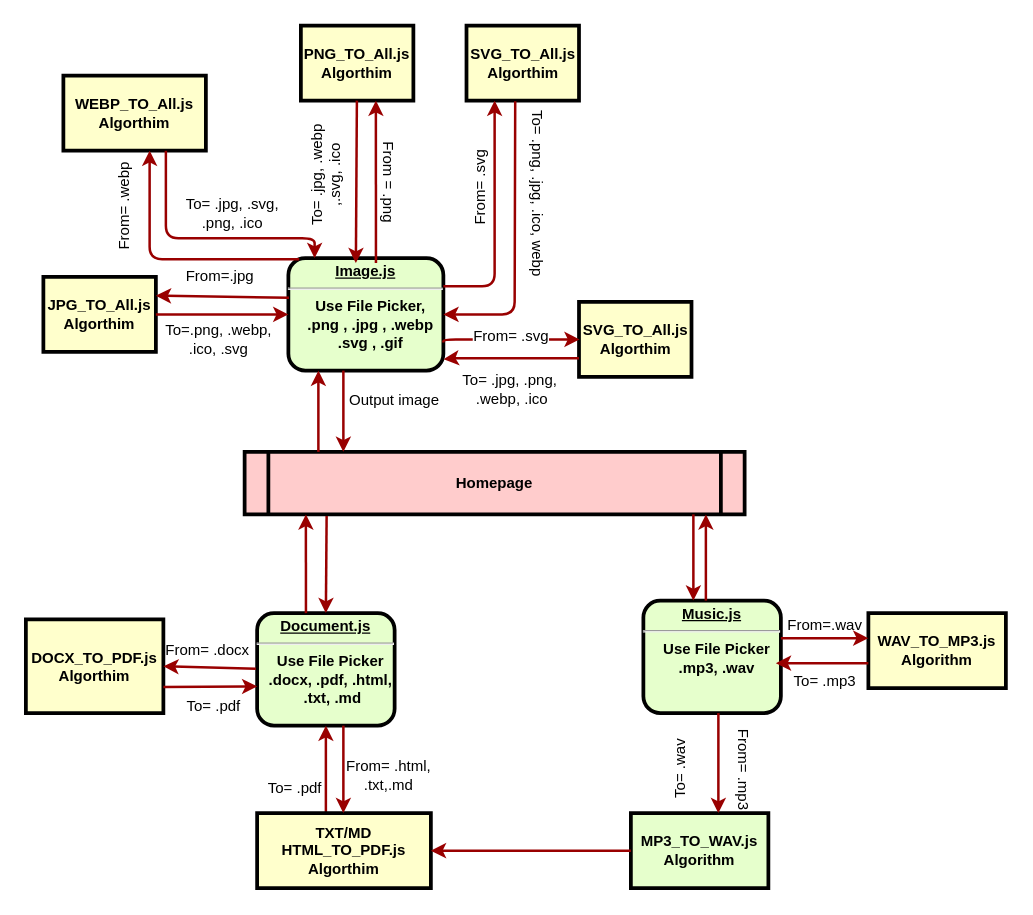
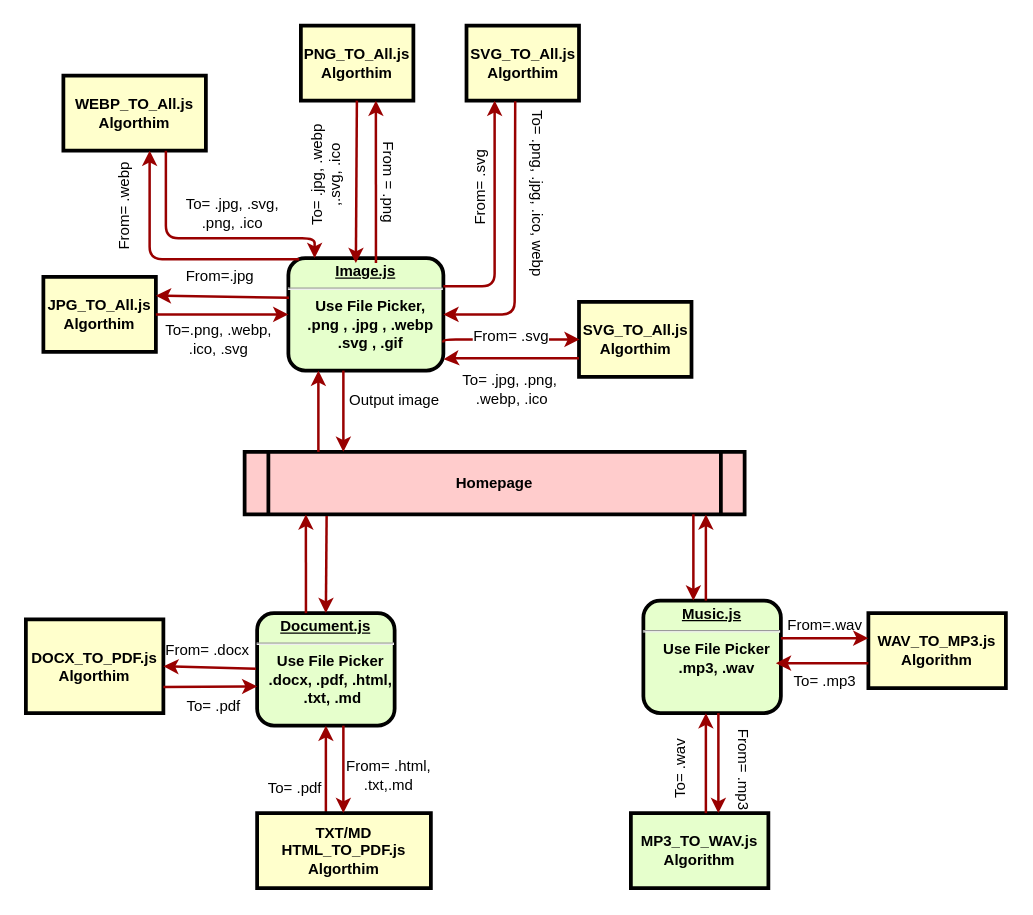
  <mxCell id="0" />
  <mxCell id="1" parent="0" />
  <mxCell id="2" value="&lt;p style=&quot;margin: 0px ; margin-top: 4px ; text-align: center ; text-decoration: underline&quot;&gt;&lt;strong&gt;Image.js&lt;br&gt;&lt;/strong&gt;&lt;/p&gt;&lt;hr&gt;&lt;p style=&quot;margin: 0px ; margin-left: 8px&quot;&gt;Use File Picker,&lt;/p&gt;&lt;p style=&quot;margin: 0px ; margin-left: 8px&quot;&gt;.png , .jpg , .webp&lt;/p&gt;&lt;p style=&quot;margin: 0px ; margin-left: 8px&quot;&gt;.svg , .gif&lt;/p&gt;" style="verticalAlign=middle;align=center;overflow=fill;fontSize=12;fontFamily=Helvetica;html=1;rounded=1;fontStyle=1;strokeWidth=3;fillColor=#E6FFCC" parent="1" vertex="1"><mxGeometry x="230" y="206" width="124" height="90" as="geometry" /></mxCell>
  <mxCell id="3" value="PNG_TO_All.js&#10;Algorthim" style="whiteSpace=wrap;align=center;verticalAlign=middle;fontStyle=1;strokeWidth=3;fillColor=#FFFFCC" parent="1" vertex="1"><mxGeometry x="240" y="20" width="90" height="60" as="geometry" /></mxCell>
  <mxCell id="4" value="JPG_TO_All.js&#10;Algorthim" style="whiteSpace=wrap;align=center;verticalAlign=middle;fontStyle=1;strokeWidth=3;fillColor=#FFFFCC" parent="1" vertex="1"><mxGeometry x="34" y="221" width="90" height="60" as="geometry" /></mxCell>
  <mxCell id="5" value="Homepage" style="shape=process;whiteSpace=wrap;align=center;verticalAlign=middle;size=0.048;fontStyle=1;strokeWidth=3;fillColor=#FFCCCC" parent="1" vertex="1"><mxGeometry x="195" y="361" width="400" height="50" as="geometry" /></mxCell>
  <mxCell id="6" value="&lt;p style=&quot;margin: 0px ; margin-top: 4px ; text-align: center ; text-decoration: underline&quot;&gt;&lt;strong&gt;Document.js&lt;/strong&gt;&lt;/p&gt;&lt;hr&gt;&lt;p style=&quot;margin: 0px ; margin-left: 8px&quot;&gt;Use File Picker&lt;/p&gt;&lt;p style=&quot;margin: 0px ; margin-left: 8px&quot;&gt;.docx, .pdf, .html,&lt;/p&gt;&lt;p style=&quot;margin: 0px ; margin-left: 8px&quot;&gt;&amp;nbsp;.txt, .md&lt;/p&gt;" style="verticalAlign=middle;align=center;overflow=fill;fontSize=12;fontFamily=Helvetica;html=1;rounded=1;fontStyle=1;strokeWidth=3;fillColor=#E6FFCC" parent="1" vertex="1"><mxGeometry x="205" y="490" width="110" height="90" as="geometry" /></mxCell>
  <mxCell id="7" value="&lt;p style=&quot;margin: 0px ; margin-top: 4px ; text-align: center ; text-decoration: underline&quot;&gt;&lt;strong&gt;Music.js&lt;/strong&gt;&lt;/p&gt;&lt;hr&gt;&lt;p style=&quot;margin: 0px ; margin-left: 8px&quot;&gt;Use File Picker&lt;/p&gt;&lt;p style=&quot;margin: 0px ; margin-left: 8px&quot;&gt;.mp3, .wav&lt;/p&gt;" style="verticalAlign=middle;align=center;overflow=fill;fontSize=12;fontFamily=Helvetica;html=1;rounded=1;fontStyle=1;strokeWidth=3;fillColor=#E6FFCC" parent="1" vertex="1"><mxGeometry x="514" y="480" width="110" height="90" as="geometry" /></mxCell>
  <mxCell id="8" value="SVG_TO_All.js&#10;Algorthim" style="whiteSpace=wrap;align=center;verticalAlign=middle;fontStyle=1;strokeWidth=3;fillColor=#FFFFCC" parent="1" vertex="1"><mxGeometry x="372.5" y="20" width="90" height="60" as="geometry" /></mxCell>
  <mxCell id="9" value="" style="edgeStyle=orthogonalEdgeStyle;rounded=0;orthogonalLoop=1;jettySize=auto;html=1;strokeColor=#990000;strokeWidth=2;entryX=0.5;entryY=1;entryDx=0;entryDy=0;" edge="1" parent="1" source="10" target="6"><mxGeometry relative="1" as="geometry"><Array as="points"><mxPoint x="260" y="600" /></Array></mxGeometry></mxCell>
  <mxCell id="10" value="TXT/MD&#10;HTML_TO_PDF.js&#10;Algorthim" style="whiteSpace=wrap;align=center;verticalAlign=middle;fontStyle=1;strokeWidth=3;fillColor=#FFFFCC" parent="1" vertex="1"><mxGeometry x="205" y="650" width="139" height="60" as="geometry" /></mxCell>
  <mxCell id="11" value="MP3_TO_WAV.js&#10;Algorithm" style="whiteSpace=wrap;align=center;verticalAlign=middle;fontStyle=1;strokeWidth=3;fillColor=#e6ffcc;" parent="1" vertex="1"><mxGeometry x="504" y="650" width="110" height="60" as="geometry" /></mxCell>
  <mxCell id="12" value="" style="edgeStyle=none;noEdgeStyle=1;strokeColor=#990000;strokeWidth=2" parent="1" source="3" edge="1"><mxGeometry width="100" height="100" relative="1" as="geometry"><mxPoint x="14" y="220" as="sourcePoint" /><mxPoint x="284" y="210" as="targetPoint" /></mxGeometry></mxCell>
  <mxCell id="13" value="" style="edgeStyle=none;noEdgeStyle=1;strokeColor=#990000;strokeWidth=2" parent="1" source="4" target="2" edge="1"><mxGeometry width="100" height="100" relative="1" as="geometry"><mxPoint x="274" y="160" as="sourcePoint" /><mxPoint x="374" y="60" as="targetPoint" /></mxGeometry></mxCell>
  <mxCell id="14" value="" style="edgeStyle=elbowEdgeStyle;elbow=horizontal;strokeColor=#990000;strokeWidth=2" parent="1" source="5" target="2" edge="1"><mxGeometry width="100" height="100" relative="1" as="geometry"><mxPoint x="44" y="500" as="sourcePoint" /><mxPoint x="144" y="400" as="targetPoint" /><Array as="points"><mxPoint x="254" y="340" /></Array></mxGeometry></mxCell>
  <mxCell id="15" value="" style="edgeStyle=elbowEdgeStyle;elbow=horizontal;strokeColor=#990000;strokeWidth=2" parent="1" source="2" target="5" edge="1"><mxGeometry width="100" height="100" relative="1" as="geometry"><mxPoint x="44" y="470" as="sourcePoint" /><mxPoint x="144" y="370" as="targetPoint" /><Array as="points"><mxPoint x="274" y="330" /></Array></mxGeometry></mxCell>
  <mxCell id="16" value="Output image" style="text;spacingTop=-5;align=center" parent="1" vertex="1"><mxGeometry x="300" y="311" width="30" height="20" as="geometry" /></mxCell>
  <mxCell id="17" value="" style="edgeStyle=elbowEdgeStyle;elbow=horizontal;strokeColor=#990000;strokeWidth=2" parent="1" source="7" target="5" edge="1"><mxGeometry width="100" height="100" relative="1" as="geometry"><mxPoint x="414" y="550" as="sourcePoint" /><mxPoint x="514" y="450" as="targetPoint" /><Array as="points"><mxPoint x="564" y="440" /></Array></mxGeometry></mxCell>
  <mxCell id="18" value="" style="edgeStyle=elbowEdgeStyle;elbow=horizontal;strokeColor=#990000;strokeWidth=2" parent="1" source="5" target="7" edge="1"><mxGeometry width="100" height="100" relative="1" as="geometry"><mxPoint x="394" y="560" as="sourcePoint" /><mxPoint x="494" y="460" as="targetPoint" /><Array as="points"><mxPoint x="554" y="450" /></Array></mxGeometry></mxCell>
- <mxCell id="19" value="" style="edgeStyle=elbowEdgeStyle;elbow=horizontal;strokeColor=#990000;strokeWidth=2;" parent="1" source="11" target="10" edge="1"><mxGeometry width="100" height="100" relative="1" as="geometry"><mxPoint x="424" y="670" as="sourcePoint" /><mxPoint x="524" y="570" as="targetPoint" /></mxGeometry></mxCell>
+ <mxCell id="19" value="" style="edgeStyle=elbowEdgeStyle;elbow=horizontal;strokeColor=#990000;strokeWidth=2" parent="1" source="11" target="7" edge="1"><mxGeometry width="100" height="100" relative="1" as="geometry"><mxPoint x="424" y="670" as="sourcePoint" /><mxPoint x="524" y="570" as="targetPoint" /></mxGeometry></mxCell>
  <mxCell id="20" value="" style="endArrow=classic;html=1;strokeColor=#990000;strokeWidth=2;exitX=0.004;exitY=0.353;exitDx=0;exitDy=0;exitPerimeter=0;entryX=1;entryY=0.25;entryDx=0;entryDy=0;" edge="1" parent="1" source="2" target="4"><mxGeometry width="50" height="50" relative="1" as="geometry"><mxPoint x="224" y="236" as="sourcePoint" /><mxPoint x="124" y="240" as="targetPoint" /></mxGeometry></mxCell>
  <mxCell id="21" value="From=.jpg" style="text;html=1;align=center;verticalAlign=middle;resizable=0;points=[];autosize=1;" vertex="1" parent="1"><mxGeometry x="140" y="211" width="70" height="20" as="geometry" /></mxCell>
  <mxCell id="22" value="To=.png, .webp,&lt;br&gt;.ico, .svg" style="text;html=1;align=center;verticalAlign=middle;resizable=0;points=[];autosize=1;" vertex="1" parent="1"><mxGeometry x="124" y="256" width="100" height="30" as="geometry" /></mxCell>
  <mxCell id="23" value="" style="edgeStyle=elbowEdgeStyle;elbow=horizontal;strokeColor=#990000;strokeWidth=2;exitX=0.565;exitY=0.044;exitDx=0;exitDy=0;exitPerimeter=0;" edge="1" parent="1" source="2" target="3"><mxGeometry width="100" height="100" relative="1" as="geometry"><mxPoint x="300" y="201" as="sourcePoint" /><mxPoint x="300" y="136" as="targetPoint" /><Array as="points"><mxPoint x="300" y="90" /><mxPoint x="300" y="80" /><mxPoint x="300" y="180" /></Array></mxGeometry></mxCell>
  <mxCell id="24" value="To= .jpg, .webp&lt;br&gt;,.svg, .ico" style="text;html=1;align=center;verticalAlign=middle;resizable=0;points=[];autosize=1;rotation=-90;" vertex="1" parent="1"><mxGeometry x="210" y="125" width="100" height="30" as="geometry" /></mxCell>
  <mxCell id="25" value="From = .png" style="text;html=1;align=center;verticalAlign=middle;resizable=0;points=[];autosize=1;rotation=90;" vertex="1" parent="1"><mxGeometry x="270" y="135" width="80" height="20" as="geometry" /></mxCell>
  <mxCell id="26" value="DOCX_TO_PDF.js&#10;Algorthim" style="whiteSpace=wrap;align=center;verticalAlign=middle;fontStyle=1;strokeWidth=3;fillColor=#FFFFCC" vertex="1" parent="1"><mxGeometry x="20" y="495" width="110" height="75" as="geometry" /></mxCell>
  <mxCell id="27" value="WEBP_TO_All.js&#10;Algorthim" style="whiteSpace=wrap;align=center;verticalAlign=middle;fontStyle=1;strokeWidth=3;fillColor=#FFFFCC" vertex="1" parent="1"><mxGeometry x="50" y="60" width="114" height="60" as="geometry" /></mxCell>
  <mxCell id="28" value="" style="edgeStyle=elbowEdgeStyle;elbow=horizontal;strokeColor=#990000;strokeWidth=2;exitX=0.07;exitY=0.009;exitDx=0;exitDy=0;exitPerimeter=0;" edge="1" parent="1" source="2"><mxGeometry width="100" height="100" relative="1" as="geometry"><mxPoint x="119.06" y="193.96" as="sourcePoint" /><mxPoint x="119" y="120" as="targetPoint" /><Array as="points"><mxPoint x="119" y="164" /></Array></mxGeometry></mxCell>
  <mxCell id="29" value="" style="edgeStyle=none;noEdgeStyle=1;strokeColor=#990000;strokeWidth=2;" edge="1" parent="1"><mxGeometry width="100" height="100" relative="1" as="geometry"><mxPoint x="132" y="120" as="sourcePoint" /><mxPoint x="251" y="206" as="targetPoint" /><Array as="points"><mxPoint x="132" y="190" /><mxPoint x="194" y="190" /><mxPoint x="251" y="190" /></Array></mxGeometry></mxCell>
  <mxCell id="30" value="To= .jpg, .svg, &lt;br&gt;.png,&amp;nbsp;.ico" style="text;html=1;align=center;verticalAlign=middle;resizable=0;points=[];autosize=1;" vertex="1" parent="1"><mxGeometry x="140" y="155" width="90" height="30" as="geometry" /></mxCell>
  <mxCell id="31" value="From= .webp" style="text;html=1;align=center;verticalAlign=middle;resizable=0;points=[];autosize=1;rotation=-90;" vertex="1" parent="1"><mxGeometry x="54" y="155" width="90" height="20" as="geometry" /></mxCell>
  <mxCell id="32" value="" style="edgeStyle=elbowEdgeStyle;elbow=horizontal;strokeColor=#990000;strokeWidth=2;exitX=1;exitY=0.25;exitDx=0;exitDy=0;" edge="1" parent="1" source="2"><mxGeometry width="100" height="100" relative="1" as="geometry"><mxPoint x="395" y="230" as="sourcePoint" /><mxPoint x="395" y="80" as="targetPoint" /><Array as="points"><mxPoint x="395" y="90" /><mxPoint x="395" y="220" /><mxPoint x="394.5" y="76.04" /><mxPoint x="394.5" y="176.04" /></Array></mxGeometry></mxCell>
  <mxCell id="33" value="From= .svg" style="text;html=1;align=center;verticalAlign=middle;resizable=0;points=[];autosize=1;rotation=-90;" vertex="1" parent="1"><mxGeometry x="344" y="140" width="80" height="20" as="geometry" /></mxCell>
  <mxCell id="34" value="" style="edgeStyle=none;noEdgeStyle=1;strokeColor=#990000;strokeWidth=2;exitX=0.433;exitY=1.008;exitDx=0;exitDy=0;exitPerimeter=0;entryX=1;entryY=0.5;entryDx=0;entryDy=0;" edge="1" parent="1" source="8" target="2"><mxGeometry width="100" height="100" relative="1" as="geometry"><mxPoint x="417.812" y="90" as="sourcePoint" /><mxPoint x="414" y="250" as="targetPoint" /><Array as="points"><mxPoint x="411" y="251" /></Array></mxGeometry></mxCell>
  <mxCell id="35" value="To= .png, .jpg, .ico, webp" style="text;html=1;align=center;verticalAlign=middle;resizable=0;points=[];autosize=1;rotation=90;" vertex="1" parent="1"><mxGeometry x="354" y="144" width="150" height="20" as="geometry" /></mxCell>
  <mxCell id="36" value="SVG_TO_All.js&#10;Algorthim" style="whiteSpace=wrap;align=center;verticalAlign=middle;fontStyle=1;strokeWidth=3;fillColor=#FFFFCC" vertex="1" parent="1"><mxGeometry x="462.5" y="241" width="90" height="60" as="geometry" /></mxCell>
  <mxCell id="37" value="" style="edgeStyle=elbowEdgeStyle;elbow=horizontal;strokeColor=#990000;strokeWidth=2;entryX=1.002;entryY=0.898;entryDx=0;entryDy=0;entryPerimeter=0;exitX=0;exitY=0.75;exitDx=0;exitDy=0;" edge="1" parent="1" source="36" target="2"><mxGeometry width="100" height="100" relative="1" as="geometry"><mxPoint x="383.5" y="351" as="sourcePoint" /><mxPoint x="383.5" y="286" as="targetPoint" /><Array as="points"><mxPoint x="364" y="280" /><mxPoint x="394" y="287" /></Array></mxGeometry></mxCell>
  <mxCell id="38" value="" style="edgeStyle=elbowEdgeStyle;elbow=horizontal;strokeColor=#990000;strokeWidth=2;exitX=1;exitY=0.75;exitDx=0;exitDy=0;" edge="1" parent="1" source="2"><mxGeometry width="100" height="100" relative="1" as="geometry"><mxPoint x="434" y="216" as="sourcePoint" /><mxPoint x="463" y="271" as="targetPoint" /><Array as="points"><mxPoint x="354" y="260" /></Array></mxGeometry></mxCell>
  <mxCell id="39" value="From= .svg" style="text;html=1;align=center;verticalAlign=middle;resizable=0;points=[];labelBackgroundColor=#ffffff;" vertex="1" connectable="0" parent="38"><mxGeometry x="0.056" y="3" relative="1" as="geometry"><mxPoint x="-3.5" as="offset" /></mxGeometry></mxCell>
  <mxCell id="40" value="To= .jpg, .png,&lt;br&gt;&amp;nbsp;.webp,&amp;nbsp;.ico" style="text;html=1;align=center;verticalAlign=middle;resizable=0;points=[];autosize=1;" vertex="1" parent="1"><mxGeometry x="362" y="296" width="90" height="30" as="geometry" /></mxCell>
  <mxCell id="41" value="" style="edgeStyle=elbowEdgeStyle;elbow=horizontal;strokeColor=#990000;strokeWidth=2" edge="1" parent="1" target="11"><mxGeometry width="100" height="100" relative="1" as="geometry"><mxPoint x="574" y="570" as="sourcePoint" /><mxPoint x="574" y="639" as="targetPoint" /><Array as="points"><mxPoint x="574" y="609" /></Array></mxGeometry></mxCell>
  <mxCell id="42" value="From= .mp3" style="text;html=1;align=center;verticalAlign=middle;resizable=0;points=[];autosize=1;rotation=90;" vertex="1" parent="1"><mxGeometry x="554" y="605" width="80" height="20" as="geometry" /></mxCell>
  <mxCell id="43" value="To= .wav" style="text;html=1;align=center;verticalAlign=middle;resizable=0;points=[];autosize=1;rotation=-90;" vertex="1" parent="1"><mxGeometry x="514" y="605" width="60" height="20" as="geometry" /></mxCell>
  <mxCell id="44" value="" style="edgeStyle=elbowEdgeStyle;elbow=horizontal;strokeColor=#990000;strokeWidth=2;exitX=0.164;exitY=1.026;exitDx=0;exitDy=0;exitPerimeter=0;" edge="1" parent="1" source="5" target="6"><mxGeometry width="100" height="100" relative="1" as="geometry"><mxPoint x="270" y="411" as="sourcePoint" /><mxPoint x="270" y="476" as="targetPoint" /><Array as="points"><mxPoint x="260" y="460" /><mxPoint x="270" y="445" /></Array></mxGeometry></mxCell>
  <mxCell id="45" value="" style="edgeStyle=elbowEdgeStyle;elbow=horizontal;strokeColor=#990000;strokeWidth=2;exitX=0.355;exitY=0;exitDx=0;exitDy=0;exitPerimeter=0;" edge="1" parent="1" source="6"><mxGeometry width="100" height="100" relative="1" as="geometry"><mxPoint x="244" y="450" as="sourcePoint" /><mxPoint x="244" y="411" as="targetPoint" /><Array as="points"><mxPoint x="244" y="430" /></Array></mxGeometry></mxCell>
  <mxCell id="46" value="" style="edgeStyle=elbowEdgeStyle;elbow=horizontal;strokeColor=#990000;strokeWidth=2" edge="1" parent="1" source="6"><mxGeometry width="100" height="100" relative="1" as="geometry"><mxPoint x="274" y="590" as="sourcePoint" /><mxPoint x="274" y="650" as="targetPoint" /><Array as="points"><mxPoint x="274" y="614" /></Array></mxGeometry></mxCell>
  <mxCell id="47" value="From= .html,&lt;br&gt;.txt,.md" style="text;html=1;align=center;verticalAlign=middle;resizable=0;points=[];autosize=1;" vertex="1" parent="1"><mxGeometry x="270" y="605" width="80" height="30" as="geometry" /></mxCell>
  <mxCell id="48" value="To= .pdf" style="text;html=1;align=center;verticalAlign=middle;resizable=0;points=[];autosize=1;" vertex="1" parent="1"><mxGeometry x="205" y="620" width="60" height="20" as="geometry" /></mxCell>
  <mxCell id="49" value="" style="edgeStyle=none;noEdgeStyle=1;strokeColor=#990000;strokeWidth=2;entryX=0.001;entryY=0.652;entryDx=0;entryDy=0;entryPerimeter=0;" edge="1" parent="1" target="6"><mxGeometry width="100" height="100" relative="1" as="geometry"><mxPoint x="130" y="549" as="sourcePoint" /><mxPoint x="205" y="558" as="targetPoint" /></mxGeometry></mxCell>
  <mxCell id="50" value="" style="endArrow=classic;html=1;strokeColor=#990000;strokeWidth=2;entryX=1;entryY=0.5;entryDx=0;entryDy=0;" edge="1" parent="1" target="26"><mxGeometry width="50" height="50" relative="1" as="geometry"><mxPoint x="204" y="534.5" as="sourcePoint" /><mxPoint x="144" y="534.5" as="targetPoint" /><Array as="points" /></mxGeometry></mxCell>
  <mxCell id="51" value="From= .docx" style="text;html=1;align=center;verticalAlign=middle;resizable=0;points=[];autosize=1;" vertex="1" parent="1"><mxGeometry x="125" y="510" width="80" height="20" as="geometry" /></mxCell>
  <mxCell id="52" value="To= .pdf" style="text;html=1;align=center;verticalAlign=middle;resizable=0;points=[];autosize=1;" vertex="1" parent="1"><mxGeometry x="140" y="555" width="60" height="20" as="geometry" /></mxCell>
  <mxCell id="53" value="WAV_TO_MP3.js&#10;Algorithm" style="whiteSpace=wrap;align=center;verticalAlign=middle;fontStyle=1;strokeWidth=3;fillColor=#FFFFCC" vertex="1" parent="1"><mxGeometry x="694" y="490" width="110" height="60" as="geometry" /></mxCell>
  <mxCell id="54" value="" style="edgeStyle=none;noEdgeStyle=1;strokeColor=#990000;strokeWidth=2;entryX=0.001;entryY=0.652;entryDx=0;entryDy=0;entryPerimeter=0;" edge="1" parent="1"><mxGeometry width="100" height="100" relative="1" as="geometry"><mxPoint x="624" y="510" as="sourcePoint" /><mxPoint x="694" y="510" as="targetPoint" /></mxGeometry></mxCell>
  <mxCell id="55" value="" style="endArrow=classic;html=1;strokeColor=#990000;strokeWidth=2;entryX=1;entryY=0.5;entryDx=0;entryDy=0;" edge="1" parent="1"><mxGeometry width="50" height="50" relative="1" as="geometry"><mxPoint x="694" y="530" as="sourcePoint" /><mxPoint x="620" y="530" as="targetPoint" /><Array as="points" /></mxGeometry></mxCell>
  <mxCell id="56" value="From=.wav" style="text;html=1;align=center;verticalAlign=middle;resizable=0;points=[];autosize=1;" vertex="1" parent="1"><mxGeometry x="619" y="490" width="80" height="20" as="geometry" /></mxCell>
  <mxCell id="57" value="To= .mp3" style="text;html=1;align=center;verticalAlign=middle;resizable=0;points=[];autosize=1;" vertex="1" parent="1"><mxGeometry x="624" y="535" width="70" height="20" as="geometry" /></mxCell>
